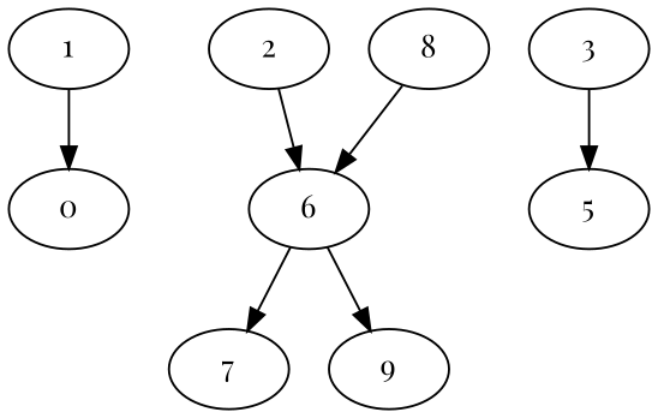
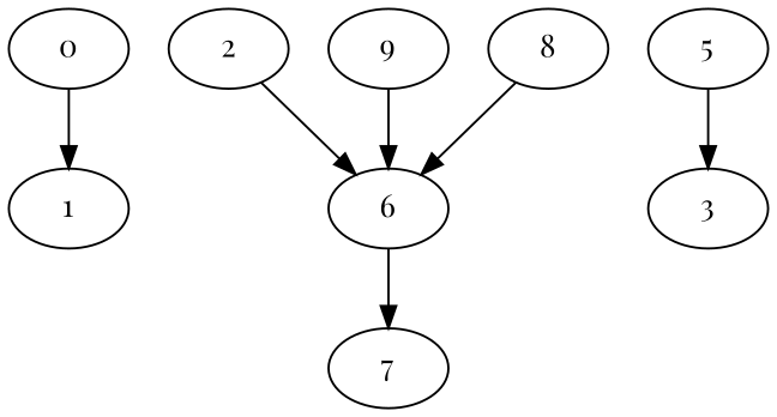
  digraph {
    fontname="Playfair Display"
    node [fontname="Playfair Display"]
    edge [fontname="Playfair Display"]
    0
    1
    2
    6
    3
    5
    7
    9
    8
-   1 -> 0
+   0 -> 1
    2 -> 6
    6 -> 7
-   6 -> 9
-   3 -> 5
+   9 -> 6
+   5 -> 3
    8 -> 6
  }
